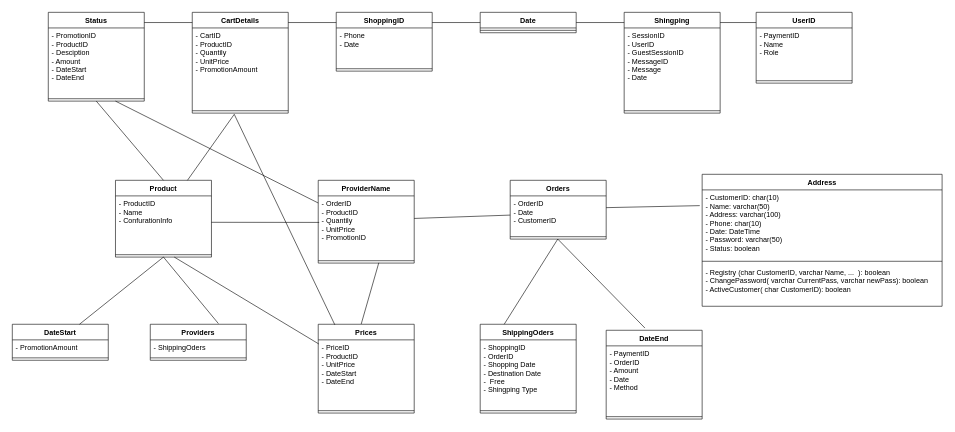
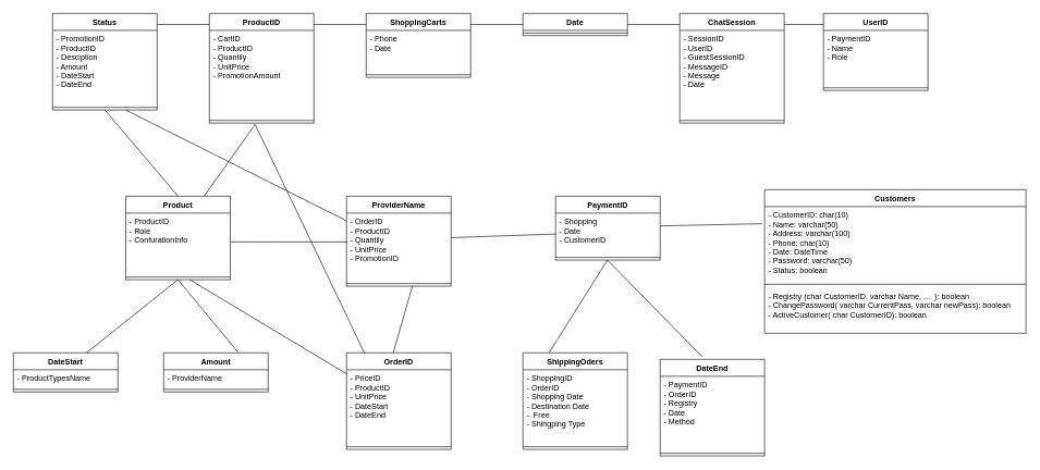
  <mxCell id="0" />
  <mxCell id="1" parent="0" />
  <mxCell id="2" value="Status" style="swimlane;fontStyle=1;align=center;verticalAlign=top;childLayout=stackLayout;horizontal=1;startSize=26;horizontalStack=0;resizeParent=1;resizeParentMax=0;resizeLast=0;collapsible=1;marginBottom=0;" vertex="1" parent="1"><mxGeometry x="80" y="20" width="160" height="148" as="geometry"><mxRectangle x="100" y="80" width="100" height="26" as="alternateBounds" /></mxGeometry></mxCell>
  <mxCell id="3" value="- PromotionID&#10;- ProductID&#10;- Desciption&#10;- Amount&#10;- DateStart&#10;- DateEnd&#10;" style="text;strokeColor=none;fillColor=none;align=left;verticalAlign=top;spacingLeft=4;spacingRight=4;overflow=hidden;rotatable=0;points=[[0,0.5],[1,0.5]];portConstraint=eastwest;" vertex="1" parent="2"><mxGeometry y="26" width="160" height="114" as="geometry" /></mxCell>
  <mxCell id="4" value="" style="line;strokeWidth=1;fillColor=none;align=left;verticalAlign=middle;spacingTop=-1;spacingLeft=3;spacingRight=3;rotatable=0;labelPosition=right;points=[];portConstraint=eastwest;" vertex="1" parent="2"><mxGeometry y="140" width="160" height="8" as="geometry" /></mxCell>
  <mxCell id="5" value="DateStart" style="swimlane;fontStyle=1;align=center;verticalAlign=top;childLayout=stackLayout;horizontal=1;startSize=26;horizontalStack=0;resizeParent=1;resizeParentMax=0;resizeLast=0;collapsible=1;marginBottom=0;" vertex="1" parent="1"><mxGeometry x="20" y="540" width="160" height="60" as="geometry" /></mxCell>
- <mxCell id="6" value="- PromotionAmount" style="text;strokeColor=none;fillColor=none;align=left;verticalAlign=top;spacingLeft=4;spacingRight=4;overflow=hidden;rotatable=0;points=[[0,0.5],[1,0.5]];portConstraint=eastwest;" vertex="1" parent="5"><mxGeometry y="26" width="160" height="26" as="geometry" /></mxCell>
+ <mxCell id="6" value="- ProductTypesName" style="text;strokeColor=none;fillColor=none;align=left;verticalAlign=top;spacingLeft=4;spacingRight=4;overflow=hidden;rotatable=0;points=[[0,0.5],[1,0.5]];portConstraint=eastwest;" vertex="1" parent="5"><mxGeometry y="26" width="160" height="26" as="geometry" /></mxCell>
  <mxCell id="7" value="" style="line;strokeWidth=1;fillColor=none;align=left;verticalAlign=middle;spacingTop=-1;spacingLeft=3;spacingRight=3;rotatable=0;labelPosition=right;points=[];portConstraint=eastwest;" vertex="1" parent="5"><mxGeometry y="52" width="160" height="8" as="geometry" /></mxCell>
- <mxCell id="8" value="Prices" style="swimlane;fontStyle=1;align=center;verticalAlign=top;childLayout=stackLayout;horizontal=1;startSize=26;horizontalStack=0;resizeParent=1;resizeParentMax=0;resizeLast=0;collapsible=1;marginBottom=0;" vertex="1" parent="1"><mxGeometry x="530" y="540" width="160" height="148" as="geometry" /></mxCell>
+ <mxCell id="8" value="OrderID" style="swimlane;fontStyle=1;align=center;verticalAlign=top;childLayout=stackLayout;horizontal=1;startSize=26;horizontalStack=0;resizeParent=1;resizeParentMax=0;resizeLast=0;collapsible=1;marginBottom=0;" vertex="1" parent="1"><mxGeometry x="530" y="540" width="160" height="148" as="geometry" /></mxCell>
  <mxCell id="9" value="- PriceID&#10;- ProductID&#10;- UnitPrice&#10;- DateStart&#10;- DateEnd" style="text;strokeColor=none;fillColor=none;align=left;verticalAlign=top;spacingLeft=4;spacingRight=4;overflow=hidden;rotatable=0;points=[[0,0.5],[1,0.5]];portConstraint=eastwest;" vertex="1" parent="8"><mxGeometry y="26" width="160" height="114" as="geometry" /></mxCell>
  <mxCell id="10" value="" style="line;strokeWidth=1;fillColor=none;align=left;verticalAlign=middle;spacingTop=-1;spacingLeft=3;spacingRight=3;rotatable=0;labelPosition=right;points=[];portConstraint=eastwest;" vertex="1" parent="8"><mxGeometry y="140" width="160" height="8" as="geometry" /></mxCell>
  <mxCell id="11" value="ShippingOders" style="swimlane;fontStyle=1;align=center;verticalAlign=top;childLayout=stackLayout;horizontal=1;startSize=26;horizontalStack=0;resizeParent=1;resizeParentMax=0;resizeLast=0;collapsible=1;marginBottom=0;" vertex="1" parent="1"><mxGeometry x="800" y="540" width="160" height="148" as="geometry" /></mxCell>
  <mxCell id="12" value="- ShoppingID&#10;- OrderID&#10;- Shopping Date&#10;- Destination Date&#10;-  Free&#10;- Shingping Type" style="text;strokeColor=none;fillColor=none;align=left;verticalAlign=top;spacingLeft=4;spacingRight=4;overflow=hidden;rotatable=0;points=[[0,0.5],[1,0.5]];portConstraint=eastwest;" vertex="1" parent="11"><mxGeometry y="26" width="160" height="114" as="geometry" /></mxCell>
  <mxCell id="13" value="" style="line;strokeWidth=1;fillColor=none;align=left;verticalAlign=middle;spacingTop=-1;spacingLeft=3;spacingRight=3;rotatable=0;labelPosition=right;points=[];portConstraint=eastwest;" vertex="1" parent="11"><mxGeometry y="140" width="160" height="8" as="geometry" /></mxCell>
  <mxCell id="14" value="Product" style="swimlane;fontStyle=1;align=center;verticalAlign=top;childLayout=stackLayout;horizontal=1;startSize=26;horizontalStack=0;resizeParent=1;resizeParentMax=0;resizeLast=0;collapsible=1;marginBottom=0;" vertex="1" parent="1"><mxGeometry x="192" y="300" width="160" height="128" as="geometry" /></mxCell>
- <mxCell id="15" value="- ProductID&#10;- Name&#10;- ConfurationInfo" style="text;strokeColor=none;fillColor=none;align=left;verticalAlign=top;spacingLeft=4;spacingRight=4;overflow=hidden;rotatable=0;points=[[0,0.5],[1,0.5]];portConstraint=eastwest;" vertex="1" parent="14"><mxGeometry y="26" width="160" height="94" as="geometry" /></mxCell>
+ <mxCell id="15" value="- ProductID&#10;- Role&#10;- ConfurationInfo" style="text;strokeColor=none;fillColor=none;align=left;verticalAlign=top;spacingLeft=4;spacingRight=4;overflow=hidden;rotatable=0;points=[[0,0.5],[1,0.5]];portConstraint=eastwest;" vertex="1" parent="14"><mxGeometry y="26" width="160" height="94" as="geometry" /></mxCell>
  <mxCell id="16" value="" style="line;strokeWidth=1;fillColor=none;align=left;verticalAlign=middle;spacingTop=-1;spacingLeft=3;spacingRight=3;rotatable=0;labelPosition=right;points=[];portConstraint=eastwest;" vertex="1" parent="14"><mxGeometry y="120" width="160" height="8" as="geometry" /></mxCell>
  <mxCell id="17" value="ProviderName" style="swimlane;fontStyle=1;align=center;verticalAlign=top;childLayout=stackLayout;horizontal=1;startSize=26;horizontalStack=0;resizeParent=1;resizeParentMax=0;resizeLast=0;collapsible=1;marginBottom=0;" vertex="1" parent="1"><mxGeometry x="530" y="300" width="160" height="138" as="geometry" /></mxCell>
  <mxCell id="18" value="- OrderID&#10;- ProductID&#10;- Quantily&#10;- UnitPrice&#10;- PromotionID" style="text;strokeColor=none;fillColor=none;align=left;verticalAlign=top;spacingLeft=4;spacingRight=4;overflow=hidden;rotatable=0;points=[[0,0.5],[1,0.5]];portConstraint=eastwest;" vertex="1" parent="17"><mxGeometry y="26" width="160" height="104" as="geometry" /></mxCell>
  <mxCell id="19" value="" style="line;strokeWidth=1;fillColor=none;align=left;verticalAlign=middle;spacingTop=-1;spacingLeft=3;spacingRight=3;rotatable=0;labelPosition=right;points=[];portConstraint=eastwest;" vertex="1" parent="17"><mxGeometry y="130" width="160" height="8" as="geometry" /></mxCell>
- <mxCell id="20" value="Orders" style="swimlane;fontStyle=1;align=center;verticalAlign=top;childLayout=stackLayout;horizontal=1;startSize=26;horizontalStack=0;resizeParent=1;resizeParentMax=0;resizeLast=0;collapsible=1;marginBottom=0;" vertex="1" parent="1"><mxGeometry x="850" y="300" width="160" height="98" as="geometry" /></mxCell>
- <mxCell id="21" value="- OrderID&#10;- Date&#10;- CustomerID" style="text;strokeColor=none;fillColor=none;align=left;verticalAlign=top;spacingLeft=4;spacingRight=4;overflow=hidden;rotatable=0;points=[[0,0.5],[1,0.5]];portConstraint=eastwest;" vertex="1" parent="20"><mxGeometry y="26" width="160" height="64" as="geometry" /></mxCell>
+ <mxCell id="20" value="PaymentID" style="swimlane;fontStyle=1;align=center;verticalAlign=top;childLayout=stackLayout;horizontal=1;startSize=26;horizontalStack=0;resizeParent=1;resizeParentMax=0;resizeLast=0;collapsible=1;marginBottom=0;" vertex="1" parent="1"><mxGeometry x="850" y="300" width="160" height="98" as="geometry" /></mxCell>
+ <mxCell id="21" value="- Shopping&#10;- Date&#10;- CustomerID" style="text;strokeColor=none;fillColor=none;align=left;verticalAlign=top;spacingLeft=4;spacingRight=4;overflow=hidden;rotatable=0;points=[[0,0.5],[1,0.5]];portConstraint=eastwest;" vertex="1" parent="20"><mxGeometry y="26" width="160" height="64" as="geometry" /></mxCell>
  <mxCell id="22" value="" style="line;strokeWidth=1;fillColor=none;align=left;verticalAlign=middle;spacingTop=-1;spacingLeft=3;spacingRight=3;rotatable=0;labelPosition=right;points=[];portConstraint=eastwest;" vertex="1" parent="20"><mxGeometry y="90" width="160" height="8" as="geometry" /></mxCell>
- <mxCell id="23" value="Address" style="swimlane;fontStyle=1;align=center;verticalAlign=top;childLayout=stackLayout;horizontal=1;startSize=26;horizontalStack=0;resizeParent=1;resizeParentMax=0;resizeLast=0;collapsible=1;marginBottom=0;" vertex="1" parent="1"><mxGeometry x="1170" y="290" width="400" height="220" as="geometry" /></mxCell>
+ <mxCell id="23" value="Customers" style="swimlane;fontStyle=1;align=center;verticalAlign=top;childLayout=stackLayout;horizontal=1;startSize=26;horizontalStack=0;resizeParent=1;resizeParentMax=0;resizeLast=0;collapsible=1;marginBottom=0;" vertex="1" parent="1"><mxGeometry x="1170" y="290" width="400" height="220" as="geometry" /></mxCell>
  <mxCell id="24" value="- CustomerID: char(10)&#10;- Name: varchar(50)&#10;- Address: varchar(100)&#10;- Phone: char(10)&#10;- Date: DateTime&#10;- Password: varchar(50)&#10;- Status: boolean" style="text;strokeColor=none;fillColor=none;align=left;verticalAlign=top;spacingLeft=4;spacingRight=4;overflow=hidden;rotatable=0;points=[[0,0.5],[1,0.5]];portConstraint=eastwest;" vertex="1" parent="23"><mxGeometry y="26" width="400" height="114" as="geometry" /></mxCell>
  <mxCell id="25" value="" style="line;strokeWidth=1;fillColor=none;align=left;verticalAlign=middle;spacingTop=-1;spacingLeft=3;spacingRight=3;rotatable=0;labelPosition=right;points=[];portConstraint=eastwest;" vertex="1" parent="23"><mxGeometry y="140" width="400" height="10" as="geometry" /></mxCell>
  <mxCell id="26" value="- Registry (char CustomerID, varchar Name, ...  ): boolean&#10;- ChangePassword( varchar CurrentPass, varchar newPass): boolean &#10;- ActiveCustomer( char CustomerID): boolean" style="text;strokeColor=none;fillColor=none;align=left;verticalAlign=top;spacingLeft=4;spacingRight=4;overflow=hidden;rotatable=0;points=[[0,0.5],[1,0.5]];portConstraint=eastwest;" vertex="1" parent="23"><mxGeometry y="150" width="400" height="70" as="geometry" /></mxCell>
- <mxCell id="27" value="CartDetails" style="swimlane;fontStyle=1;align=center;verticalAlign=top;childLayout=stackLayout;horizontal=1;startSize=26;horizontalStack=0;resizeParent=1;resizeParentMax=0;resizeLast=0;collapsible=1;marginBottom=0;" vertex="1" parent="1"><mxGeometry x="320" y="20" width="160" height="168" as="geometry" /></mxCell>
+ <mxCell id="27" value="ProductID" style="swimlane;fontStyle=1;align=center;verticalAlign=top;childLayout=stackLayout;horizontal=1;startSize=26;horizontalStack=0;resizeParent=1;resizeParentMax=0;resizeLast=0;collapsible=1;marginBottom=0;" vertex="1" parent="1"><mxGeometry x="320" y="20" width="160" height="168" as="geometry" /></mxCell>
  <mxCell id="28" value="- CartID&#10;- ProductID&#10;- Quantily&#10;- UnitPrice&#10;- PromotionAmount" style="text;strokeColor=none;fillColor=none;align=left;verticalAlign=top;spacingLeft=4;spacingRight=4;overflow=hidden;rotatable=0;points=[[0,0.5],[1,0.5]];portConstraint=eastwest;" vertex="1" parent="27"><mxGeometry y="26" width="160" height="134" as="geometry" /></mxCell>
  <mxCell id="29" value="" style="line;strokeWidth=1;fillColor=none;align=left;verticalAlign=middle;spacingTop=-1;spacingLeft=3;spacingRight=3;rotatable=0;labelPosition=right;points=[];portConstraint=eastwest;" vertex="1" parent="27"><mxGeometry y="160" width="160" height="8" as="geometry" /></mxCell>
- <mxCell id="30" value="ShoppingID" style="swimlane;fontStyle=1;align=center;verticalAlign=top;childLayout=stackLayout;horizontal=1;startSize=26;horizontalStack=0;resizeParent=1;resizeParentMax=0;resizeLast=0;collapsible=1;marginBottom=0;" vertex="1" parent="1"><mxGeometry x="560" y="20" width="160" height="98" as="geometry" /></mxCell>
+ <mxCell id="30" value="ShoppingCarts" style="swimlane;fontStyle=1;align=center;verticalAlign=top;childLayout=stackLayout;horizontal=1;startSize=26;horizontalStack=0;resizeParent=1;resizeParentMax=0;resizeLast=0;collapsible=1;marginBottom=0;" vertex="1" parent="1"><mxGeometry x="560" y="20" width="160" height="98" as="geometry" /></mxCell>
  <mxCell id="31" value="- Phone&#10;- Date" style="text;strokeColor=none;fillColor=none;align=left;verticalAlign=top;spacingLeft=4;spacingRight=4;overflow=hidden;rotatable=0;points=[[0,0.5],[1,0.5]];portConstraint=eastwest;" vertex="1" parent="30"><mxGeometry y="26" width="160" height="64" as="geometry" /></mxCell>
  <mxCell id="32" value="" style="line;strokeWidth=1;fillColor=none;align=left;verticalAlign=middle;spacingTop=-1;spacingLeft=3;spacingRight=3;rotatable=0;labelPosition=right;points=[];portConstraint=eastwest;" vertex="1" parent="30"><mxGeometry y="90" width="160" height="8" as="geometry" /></mxCell>
  <mxCell id="33" value="Date" style="swimlane;fontStyle=1;align=center;verticalAlign=top;childLayout=stackLayout;horizontal=1;startSize=26;horizontalStack=0;resizeParent=1;resizeParentMax=0;resizeLast=0;collapsible=1;marginBottom=0;" vertex="1" parent="1"><mxGeometry x="800" y="20" width="160" height="34" as="geometry" /></mxCell>
  <mxCell id="34" value="" style="line;strokeWidth=1;fillColor=none;align=left;verticalAlign=middle;spacingTop=-1;spacingLeft=3;spacingRight=3;rotatable=0;labelPosition=right;points=[];portConstraint=eastwest;" vertex="1" parent="33"><mxGeometry y="26" width="160" height="8" as="geometry" /></mxCell>
- <mxCell id="35" value="Shingping" style="swimlane;fontStyle=1;align=center;verticalAlign=top;childLayout=stackLayout;horizontal=1;startSize=26;horizontalStack=0;resizeParent=1;resizeParentMax=0;resizeLast=0;collapsible=1;marginBottom=0;" vertex="1" parent="1"><mxGeometry x="1040" y="20" width="160" height="168" as="geometry" /></mxCell>
+ <mxCell id="35" value="ChatSession" style="swimlane;fontStyle=1;align=center;verticalAlign=top;childLayout=stackLayout;horizontal=1;startSize=26;horizontalStack=0;resizeParent=1;resizeParentMax=0;resizeLast=0;collapsible=1;marginBottom=0;" vertex="1" parent="1"><mxGeometry x="1040" y="20" width="160" height="168" as="geometry" /></mxCell>
  <mxCell id="36" value="- SessionID&#10;- UserID&#10;- GuestSessionID&#10;- MessageID&#10;- Message&#10;- Date&#10;" style="text;strokeColor=none;fillColor=none;align=left;verticalAlign=top;spacingLeft=4;spacingRight=4;overflow=hidden;rotatable=0;points=[[0,0.5],[1,0.5]];portConstraint=eastwest;" vertex="1" parent="35"><mxGeometry y="26" width="160" height="134" as="geometry" /></mxCell>
  <mxCell id="37" value="" style="line;strokeWidth=1;fillColor=none;align=left;verticalAlign=middle;spacingTop=-1;spacingLeft=3;spacingRight=3;rotatable=0;labelPosition=right;points=[];portConstraint=eastwest;" vertex="1" parent="35"><mxGeometry y="160" width="160" height="8" as="geometry" /></mxCell>
  <mxCell id="38" value="UserID" style="swimlane;fontStyle=1;align=center;verticalAlign=top;childLayout=stackLayout;horizontal=1;startSize=26;horizontalStack=0;resizeParent=1;resizeParentMax=0;resizeLast=0;collapsible=1;marginBottom=0;" vertex="1" parent="1"><mxGeometry x="1260" y="20" width="160" height="118" as="geometry" /></mxCell>
  <mxCell id="39" value="- PaymentID&#10;- Name&#10;- Role" style="text;strokeColor=none;fillColor=none;align=left;verticalAlign=top;spacingLeft=4;spacingRight=4;overflow=hidden;rotatable=0;points=[[0,0.5],[1,0.5]];portConstraint=eastwest;" vertex="1" parent="38"><mxGeometry y="26" width="160" height="84" as="geometry" /></mxCell>
  <mxCell id="40" value="" style="line;strokeWidth=1;fillColor=none;align=left;verticalAlign=middle;spacingTop=-1;spacingLeft=3;spacingRight=3;rotatable=0;labelPosition=right;points=[];portConstraint=eastwest;" vertex="1" parent="38"><mxGeometry y="110" width="160" height="8" as="geometry" /></mxCell>
  <mxCell id="41" value="" style="line;strokeWidth=1;fillColor=none;align=left;verticalAlign=middle;spacingTop=-1;spacingLeft=3;spacingRight=3;rotatable=0;labelPosition=right;points=[];portConstraint=eastwest;" vertex="1" parent="1"><mxGeometry x="240" y="33" width="80" height="8" as="geometry" /></mxCell>
  <mxCell id="42" value="" style="line;strokeWidth=1;fillColor=none;align=left;verticalAlign=middle;spacingTop=-1;spacingLeft=3;spacingRight=3;rotatable=0;labelPosition=right;points=[];portConstraint=eastwest;" vertex="1" parent="1"><mxGeometry x="480" y="33" width="80" height="8" as="geometry" /></mxCell>
  <mxCell id="43" value="" style="line;strokeWidth=1;fillColor=none;align=left;verticalAlign=middle;spacingTop=-1;spacingLeft=3;spacingRight=3;rotatable=0;labelPosition=right;points=[];portConstraint=eastwest;" vertex="1" parent="1"><mxGeometry x="720" y="33" width="80" height="8" as="geometry" /></mxCell>
  <mxCell id="44" value="" style="line;strokeWidth=1;fillColor=none;align=left;verticalAlign=middle;spacingTop=-1;spacingLeft=3;spacingRight=3;rotatable=0;labelPosition=right;points=[];portConstraint=eastwest;" vertex="1" parent="1"><mxGeometry x="960" y="33" width="80" height="8" as="geometry" /></mxCell>
- <mxCell id="45" value="Providers" style="swimlane;fontStyle=1;align=center;verticalAlign=top;childLayout=stackLayout;horizontal=1;startSize=26;horizontalStack=0;resizeParent=1;resizeParentMax=0;resizeLast=0;collapsible=1;marginBottom=0;" vertex="1" parent="1"><mxGeometry x="250" y="540" width="160" height="60" as="geometry" /></mxCell>
- <mxCell id="46" value="- ShippingOders" style="text;strokeColor=none;fillColor=none;align=left;verticalAlign=top;spacingLeft=4;spacingRight=4;overflow=hidden;rotatable=0;points=[[0,0.5],[1,0.5]];portConstraint=eastwest;" vertex="1" parent="45"><mxGeometry y="26" width="160" height="26" as="geometry" /></mxCell>
+ <mxCell id="45" value="Amount" style="swimlane;fontStyle=1;align=center;verticalAlign=top;childLayout=stackLayout;horizontal=1;startSize=26;horizontalStack=0;resizeParent=1;resizeParentMax=0;resizeLast=0;collapsible=1;marginBottom=0;" vertex="1" parent="1"><mxGeometry x="250" y="540" width="160" height="60" as="geometry" /></mxCell>
+ <mxCell id="46" value="- ProviderName" style="text;strokeColor=none;fillColor=none;align=left;verticalAlign=top;spacingLeft=4;spacingRight=4;overflow=hidden;rotatable=0;points=[[0,0.5],[1,0.5]];portConstraint=eastwest;" vertex="1" parent="45"><mxGeometry y="26" width="160" height="26" as="geometry" /></mxCell>
  <mxCell id="47" value="" style="line;strokeWidth=1;fillColor=none;align=left;verticalAlign=middle;spacingTop=-1;spacingLeft=3;spacingRight=3;rotatable=0;labelPosition=right;points=[];portConstraint=eastwest;" vertex="1" parent="45"><mxGeometry y="52" width="160" height="8" as="geometry" /></mxCell>
  <mxCell id="48" value="DateEnd" style="swimlane;fontStyle=1;align=center;verticalAlign=top;childLayout=stackLayout;horizontal=1;startSize=26;horizontalStack=0;resizeParent=1;resizeParentMax=0;resizeLast=0;collapsible=1;marginBottom=0;" vertex="1" parent="1"><mxGeometry x="1010" y="550" width="160" height="148" as="geometry" /></mxCell>
- <mxCell id="49" value="- PaymentID&#10;- OrderID&#10;- Amount&#10;- Date&#10;- Method" style="text;strokeColor=none;fillColor=none;align=left;verticalAlign=top;spacingLeft=4;spacingRight=4;overflow=hidden;rotatable=0;points=[[0,0.5],[1,0.5]];portConstraint=eastwest;" vertex="1" parent="48"><mxGeometry y="26" width="160" height="114" as="geometry" /></mxCell>
+ <mxCell id="49" value="- PaymentID&#10;- OrderID&#10;- Registry&#10;- Date&#10;- Method" style="text;strokeColor=none;fillColor=none;align=left;verticalAlign=top;spacingLeft=4;spacingRight=4;overflow=hidden;rotatable=0;points=[[0,0.5],[1,0.5]];portConstraint=eastwest;" vertex="1" parent="48"><mxGeometry y="26" width="160" height="114" as="geometry" /></mxCell>
  <mxCell id="50" value="" style="line;strokeWidth=1;fillColor=none;align=left;verticalAlign=middle;spacingTop=-1;spacingLeft=3;spacingRight=3;rotatable=0;labelPosition=right;points=[];portConstraint=eastwest;" vertex="1" parent="48"><mxGeometry y="140" width="160" height="8" as="geometry" /></mxCell>
  <mxCell id="51" value="" style="endArrow=none;html=1;rounded=0;exitX=0.5;exitY=0;exitDx=0;exitDy=0;" edge="1" parent="1" source="14"><mxGeometry width="50" height="50" relative="1" as="geometry"><mxPoint x="110" y="218" as="sourcePoint" /><mxPoint x="160" y="168" as="targetPoint" /></mxGeometry></mxCell>
  <mxCell id="52" value="" style="endArrow=none;html=1;rounded=0;" edge="1" parent="1" source="18"><mxGeometry width="50" height="50" relative="1" as="geometry"><mxPoint x="304" y="300" as="sourcePoint" /><mxPoint x="192" y="168" as="targetPoint" /></mxGeometry></mxCell>
  <mxCell id="53" value="" style="endArrow=none;html=1;rounded=0;exitX=0.5;exitY=0;exitDx=0;exitDy=0;" edge="1" parent="1"><mxGeometry width="50" height="50" relative="1" as="geometry"><mxPoint x="312" y="300" as="sourcePoint" /><mxPoint x="390" y="190" as="targetPoint" /></mxGeometry></mxCell>
  <mxCell id="54" value="" style="endArrow=none;html=1;rounded=0;exitX=0.5;exitY=0;exitDx=0;exitDy=0;entryX=0.01;entryY=0.425;entryDx=0;entryDy=0;entryPerimeter=0;" edge="1" parent="1" target="18"><mxGeometry width="50" height="50" relative="1" as="geometry"><mxPoint x="352" y="370" as="sourcePoint" /><mxPoint x="430" y="260" as="targetPoint" /></mxGeometry></mxCell>
  <mxCell id="55" value="" style="endArrow=none;html=1;rounded=0;exitX=0.5;exitY=0;exitDx=0;exitDy=0;entryX=0;entryY=0.5;entryDx=0;entryDy=0;" edge="1" parent="1" target="21"><mxGeometry width="50" height="50" relative="1" as="geometry"><mxPoint x="690" y="363.58" as="sourcePoint" /><mxPoint x="840" y="360" as="targetPoint" /></mxGeometry></mxCell>
  <mxCell id="56" value="" style="endArrow=none;html=1;rounded=0;exitX=0.5;exitY=0;exitDx=0;exitDy=0;entryX=-0.01;entryY=0.23;entryDx=0;entryDy=0;entryPerimeter=0;" edge="1" parent="1" target="24"><mxGeometry width="50" height="50" relative="1" as="geometry"><mxPoint x="1010" y="345.58" as="sourcePoint" /><mxPoint x="1170" y="340" as="targetPoint" /></mxGeometry></mxCell>
  <mxCell id="57" value="" style="endArrow=none;html=1;rounded=0;exitX=0.5;exitY=0;exitDx=0;exitDy=0;entryX=0.5;entryY=1;entryDx=0;entryDy=0;" edge="1" parent="1" target="14"><mxGeometry width="50" height="50" relative="1" as="geometry"><mxPoint x="132" y="540" as="sourcePoint" /><mxPoint x="20" y="408" as="targetPoint" /></mxGeometry></mxCell>
  <mxCell id="58" value="" style="endArrow=none;html=1;rounded=0;exitX=0.71;exitY=-0.019;exitDx=0;exitDy=0;exitPerimeter=0;" edge="1" parent="1" source="45"><mxGeometry width="50" height="50" relative="1" as="geometry"><mxPoint x="384" y="560" as="sourcePoint" /><mxPoint x="272" y="428" as="targetPoint" /></mxGeometry></mxCell>
  <mxCell id="59" value="" style="endArrow=none;html=1;rounded=0;exitX=0.173;exitY=0.006;exitDx=0;exitDy=0;exitPerimeter=0;" edge="1" parent="1" source="8"><mxGeometry width="50" height="50" relative="1" as="geometry"><mxPoint x="588" y="529.809" as="sourcePoint" /><mxPoint x="390" y="190" as="targetPoint" /></mxGeometry></mxCell>
  <mxCell id="60" value="" style="endArrow=none;html=1;rounded=0;exitX=0.006;exitY=0.06;exitDx=0;exitDy=0;exitPerimeter=0;" edge="1" parent="1" source="9"><mxGeometry width="50" height="50" relative="1" as="geometry"><mxPoint x="381.6" y="538.86" as="sourcePoint" /><mxPoint x="290" y="428" as="targetPoint" /></mxGeometry></mxCell>
  <mxCell id="61" value="" style="endArrow=none;html=1;rounded=0;exitX=0.448;exitY=-0.003;exitDx=0;exitDy=0;exitPerimeter=0;entryX=0.631;entryY=0.938;entryDx=0;entryDy=0;entryPerimeter=0;" edge="1" parent="1" source="8" target="19"><mxGeometry width="50" height="50" relative="1" as="geometry"><mxPoint x="567.68" y="550.888" as="sourcePoint" /><mxPoint x="400" y="200" as="targetPoint" /></mxGeometry></mxCell>
  <mxCell id="62" value="" style="endArrow=none;html=1;rounded=0;exitX=0.25;exitY=0;exitDx=0;exitDy=0;entryX=0.631;entryY=0.938;entryDx=0;entryDy=0;entryPerimeter=0;" edge="1" parent="1" source="11"><mxGeometry width="50" height="50" relative="1" as="geometry"><mxPoint x="900" y="500.056" as="sourcePoint" /><mxPoint x="929.28" y="398.004" as="targetPoint" /></mxGeometry></mxCell>
  <mxCell id="63" value="" style="endArrow=none;html=1;rounded=0;exitX=0.404;exitY=-0.025;exitDx=0;exitDy=0;entryX=0.631;entryY=0.938;entryDx=0;entryDy=0;entryPerimeter=0;exitPerimeter=0;" edge="1" parent="1" source="48"><mxGeometry width="50" height="50" relative="1" as="geometry"><mxPoint x="900" y="500.056" as="sourcePoint" /><mxPoint x="929.28" y="398.004" as="targetPoint" /></mxGeometry></mxCell>
  <mxCell id="64" value="" style="line;strokeWidth=1;fillColor=none;align=left;verticalAlign=middle;spacingTop=-1;spacingLeft=3;spacingRight=3;rotatable=0;labelPosition=right;points=[];portConstraint=eastwest;" vertex="1" parent="1"><mxGeometry x="1200" y="33" width="60" height="8" as="geometry" /></mxCell>
